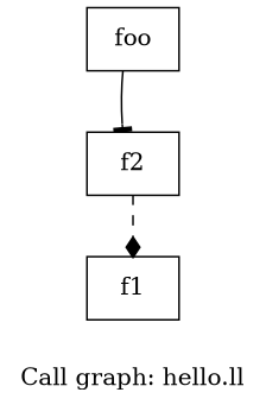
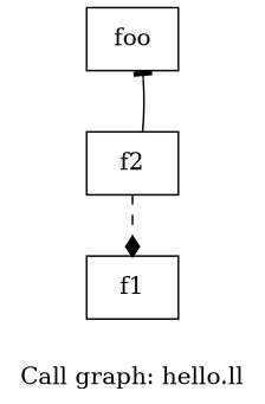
  digraph {
    label="Call graph: hello.ll"
    node [shape=record]
    n1 [label="{foo}"]
    n2 [label="{f2}"]
    n3 [label="{f1}"]
-   n1 -> n2 [arrowhead=tee style=solid]
+   n2 -> n1 [arrowhead=tee style=solid]
    n2 -> n3 [arrowhead=diamond style=dashed]
  }
